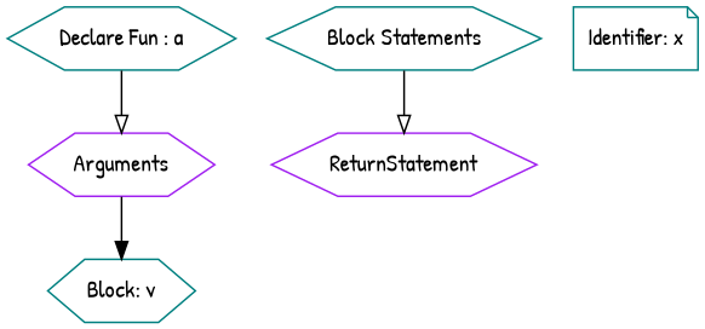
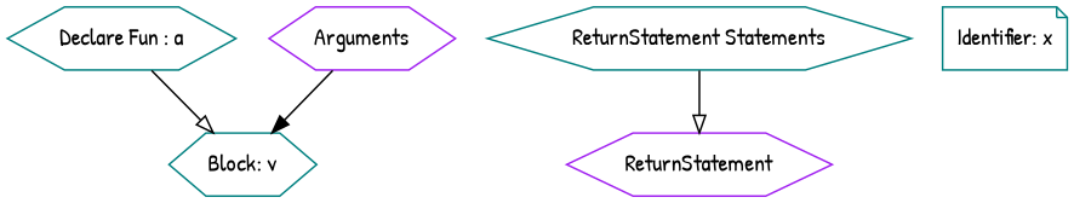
  digraph {
    fontname="Patrick Hand"
    node [color=teal fontname="Patrick Hand" shape=hexagon]
    edge [arrowhead=onormal fontname="Patrick Hand" style=solid]
    n1 [label="Declare Fun : a"]
    n2 [color=purple label=Arguments]
    n3 [label="Block: v"]
-   n4 [label="Block Statements"]
+   n4 [label="ReturnStatement Statements"]
    n5 [color=purple label=ReturnStatement]
    n6 [label="Identifier: x" shape=note]
-   n1 -> n2
+   n1 -> n3
    n2 -> n3 [arrowhead=normal]
    n4 -> n5
  }
